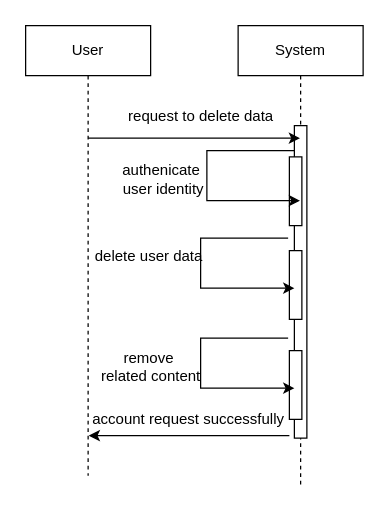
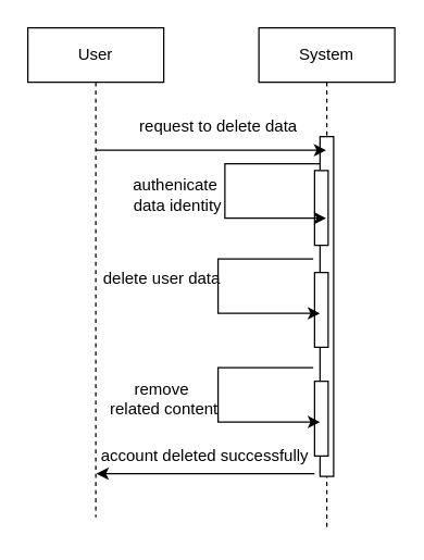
  <mxCell id="0" />
  <mxCell id="1" parent="0" />
  <mxCell id="2" value="System" style="shape=umlLifeline;perimeter=lifelinePerimeter;whiteSpace=wrap;html=1;container=0;dropTarget=0;collapsible=0;recursiveResize=0;outlineConnect=0;portConstraint=eastwest;newEdgeStyle={&quot;edgeStyle&quot;:&quot;elbowEdgeStyle&quot;,&quot;elbow&quot;:&quot;vertical&quot;,&quot;curved&quot;:0,&quot;rounded&quot;:0};" parent="1" vertex="1"><mxGeometry x="190" y="20" width="100" height="370" as="geometry" /></mxCell>
  <mxCell id="3" value="" style="html=1;points=[];perimeter=orthogonalPerimeter;outlineConnect=0;targetShapes=umlLifeline;portConstraint=eastwest;newEdgeStyle={&quot;edgeStyle&quot;:&quot;elbowEdgeStyle&quot;,&quot;elbow&quot;:&quot;vertical&quot;,&quot;curved&quot;:0,&quot;rounded&quot;:0};" parent="2" vertex="1"><mxGeometry x="45" y="80" width="10" height="250" as="geometry" /></mxCell>
  <mxCell id="4" value="" style="html=1;points=[];perimeter=orthogonalPerimeter;outlineConnect=0;targetShapes=umlLifeline;portConstraint=eastwest;newEdgeStyle={&quot;edgeStyle&quot;:&quot;elbowEdgeStyle&quot;,&quot;elbow&quot;:&quot;vertical&quot;,&quot;curved&quot;:0,&quot;rounded&quot;:0};" parent="2" vertex="1"><mxGeometry x="41" y="105" width="10" height="55" as="geometry" /></mxCell>
  <mxCell id="5" value="" style="html=1;points=[];perimeter=orthogonalPerimeter;outlineConnect=0;targetShapes=umlLifeline;portConstraint=eastwest;newEdgeStyle={&quot;edgeStyle&quot;:&quot;elbowEdgeStyle&quot;,&quot;elbow&quot;:&quot;vertical&quot;,&quot;curved&quot;:0,&quot;rounded&quot;:0};" vertex="1" parent="2"><mxGeometry x="41" y="180" width="10" height="55" as="geometry" /></mxCell>
  <mxCell id="6" value="" style="html=1;points=[];perimeter=orthogonalPerimeter;outlineConnect=0;targetShapes=umlLifeline;portConstraint=eastwest;newEdgeStyle={&quot;edgeStyle&quot;:&quot;elbowEdgeStyle&quot;,&quot;elbow&quot;:&quot;vertical&quot;,&quot;curved&quot;:0,&quot;rounded&quot;:0};" vertex="1" parent="2"><mxGeometry x="41" y="260" width="10" height="55" as="geometry" /></mxCell>
  <mxCell id="7" value="User" style="shape=umlLifeline;perimeter=lifelinePerimeter;whiteSpace=wrap;html=1;container=0;dropTarget=0;collapsible=0;recursiveResize=0;outlineConnect=0;portConstraint=eastwest;newEdgeStyle={&quot;edgeStyle&quot;:&quot;elbowEdgeStyle&quot;,&quot;elbow&quot;:&quot;vertical&quot;,&quot;curved&quot;:0,&quot;rounded&quot;:0};" parent="1" vertex="1"><mxGeometry x="20" y="20" width="100" height="360" as="geometry" /></mxCell>
  <mxCell id="8" value="" style="endArrow=classic;html=1;rounded=0;" edge="1" parent="1" target="2"><mxGeometry width="50" height="50" relative="1" as="geometry"><mxPoint x="70" y="110" as="sourcePoint" /><mxPoint x="120" y="60" as="targetPoint" /></mxGeometry></mxCell>
  <mxCell id="9" value="request to delete data" style="text;html=1;align=center;verticalAlign=middle;resizable=0;points=[];autosize=1;strokeColor=none;fillColor=none;" vertex="1" parent="1"><mxGeometry x="85" y="78" width="150" height="30" as="geometry" /></mxCell>
  <mxCell id="10" value="" style="endArrow=classic;html=1;rounded=0;edgeStyle=orthogonalEdgeStyle;" edge="1" parent="1" target="2"><mxGeometry width="50" height="50" relative="1" as="geometry"><mxPoint x="235" y="120" as="sourcePoint" /><mxPoint x="215" y="160" as="targetPoint" /><Array as="points"><mxPoint x="165" y="120" /><mxPoint x="165" y="160" /></Array></mxGeometry></mxCell>
  <mxCell id="11" value="" style="endArrow=classic;html=1;rounded=0;edgeStyle=orthogonalEdgeStyle;" edge="1" parent="1"><mxGeometry width="50" height="50" relative="1" as="geometry"><mxPoint x="230" y="270" as="sourcePoint" /><mxPoint x="235" y="310" as="targetPoint" /><Array as="points"><mxPoint x="160" y="270" /><mxPoint x="160" y="310" /></Array></mxGeometry></mxCell>
  <mxCell id="12" value="" style="endArrow=classic;html=1;rounded=0;edgeStyle=orthogonalEdgeStyle;" edge="1" parent="1"><mxGeometry width="50" height="50" relative="1" as="geometry"><mxPoint x="230" y="190" as="sourcePoint" /><mxPoint x="235" y="230" as="targetPoint" /><Array as="points"><mxPoint x="160" y="190" /><mxPoint x="160" y="230" /></Array></mxGeometry></mxCell>
- <mxCell id="13" value="authenicate&amp;nbsp;&lt;div&gt;user identity&lt;/div&gt;" style="text;html=1;align=center;verticalAlign=middle;resizable=0;points=[];autosize=1;strokeColor=none;fillColor=none;" vertex="1" parent="1"><mxGeometry x="85" y="123" width="90" height="40" as="geometry" /></mxCell>
+ <mxCell id="13" value="authenicate&amp;nbsp;&lt;div&gt;data identity&lt;/div&gt;" style="text;html=1;align=center;verticalAlign=middle;resizable=0;points=[];autosize=1;strokeColor=none;fillColor=none;" vertex="1" parent="1"><mxGeometry x="85" y="123" width="90" height="40" as="geometry" /></mxCell>
  <mxCell id="14" value="delete user data&amp;nbsp;" style="text;html=1;align=center;verticalAlign=middle;resizable=0;points=[];autosize=1;strokeColor=none;fillColor=none;" vertex="1" parent="1"><mxGeometry x="65" y="190" width="110" height="30" as="geometry" /></mxCell>
  <mxCell id="15" value="remove&amp;nbsp;&lt;div&gt;related content&lt;/div&gt;" style="text;html=1;align=center;verticalAlign=middle;resizable=0;points=[];autosize=1;strokeColor=none;fillColor=none;" vertex="1" parent="1"><mxGeometry x="70" y="273" width="100" height="40" as="geometry" /></mxCell>
  <mxCell id="16" value="" style="endArrow=classic;html=1;rounded=0;" edge="1" parent="1"><mxGeometry width="50" height="50" relative="1" as="geometry"><mxPoint x="231" y="348" as="sourcePoint" /><mxPoint x="70.5" y="348" as="targetPoint" /></mxGeometry></mxCell>
- <mxCell id="17" value="account request successfully" style="text;html=1;align=center;verticalAlign=middle;resizable=0;points=[];autosize=1;strokeColor=none;fillColor=none;" vertex="1" parent="1"><mxGeometry x="65" y="320" width="170" height="30" as="geometry" /></mxCell>
+ <mxCell id="17" value="account deleted successfully" style="text;html=1;align=center;verticalAlign=middle;resizable=0;points=[];autosize=1;strokeColor=none;fillColor=none;" vertex="1" parent="1"><mxGeometry x="65" y="320" width="170" height="30" as="geometry" /></mxCell>
